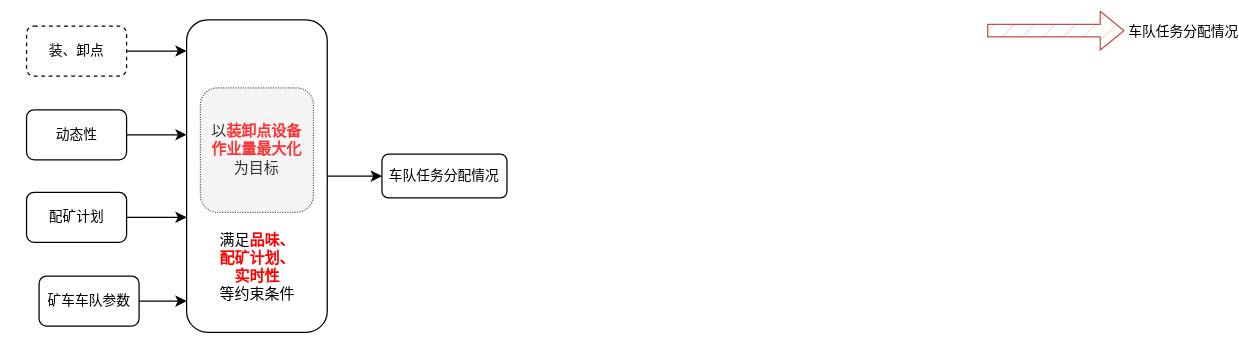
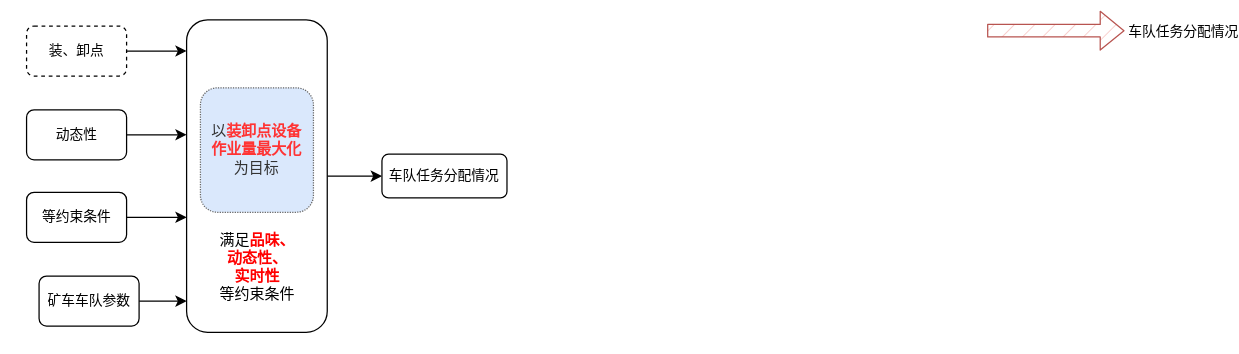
  <mxCell id="0" />
  <mxCell id="1" parent="0" />
  <mxCell id="2" style="edgeStyle=orthogonalEdgeStyle;rounded=0;orthogonalLoop=1;jettySize=auto;html=1;shadow=0;textShadow=0;" edge="1" parent="1" source="3" target="16"><mxGeometry relative="1" as="geometry" /></mxCell>
  <mxCell id="3" value="" style="rounded=1;whiteSpace=wrap;html=1;rotation=90;glass=0;shadow=0;textShadow=0;fillStyle=auto;" vertex="1" parent="1"><mxGeometry x="80" y="84" width="250" height="112.5" as="geometry" /></mxCell>
- <mxCell id="4" value="以&lt;b&gt;&lt;font color=&quot;#ff3333&quot;&gt;装卸点设备作业量最大化&lt;/font&gt;&lt;/b&gt;为目标" style="rounded=1;whiteSpace=wrap;html=1;rotation=90;dashed=1;align=center;verticalAlign=middle;horizontal=0;labelBorderColor=none;labelBackgroundColor=none;textShadow=0;spacingLeft=5;spacingRight=5;shadow=0;dashPattern=1 1;fillColor=#f5f5f5;strokeColor=#666666;fontColor=#333333;" vertex="1" parent="1"><mxGeometry x="155.23" y="74.24" width="99.53" height="90.39" as="geometry" /></mxCell>
- <mxCell id="5" value="满足&lt;b&gt;&lt;font color=&quot;#ff0000&quot;&gt;品味、&lt;/font&gt;&lt;/b&gt;&lt;div&gt;&lt;b&gt;&lt;font color=&quot;#ff0000&quot;&gt;配矿计划、&lt;/font&gt;&lt;/b&gt;&lt;/div&gt;&lt;div&gt;&lt;b&gt;&lt;font color=&quot;#ff0000&quot;&gt;实时性&lt;/font&gt;&lt;/b&gt;&lt;/div&gt;&lt;div&gt;等约束条件&lt;/div&gt;" style="text;align=center;verticalAlign=middle;resizable=0;points=[];autosize=1;html=1;shadow=0;textShadow=0;" vertex="1" parent="1"><mxGeometry x="165" y="177.75" width="80" height="70" as="geometry" /></mxCell>
+ <mxCell id="4" value="以&lt;b&gt;&lt;font color=&quot;#ff3333&quot;&gt;装卸点设备作业量最大化&lt;/font&gt;&lt;/b&gt;为目标" style="rounded=1;whiteSpace=wrap;html=1;rotation=90;dashed=1;align=center;verticalAlign=middle;horizontal=0;labelBorderColor=none;labelBackgroundColor=none;textShadow=0;spacingLeft=5;spacingRight=5;shadow=0;dashPattern=1 1;fillColor=#dae8fc;strokeColor=#666666;fontColor=#333333;" vertex="1" parent="1"><mxGeometry x="155.23" y="74.24" width="99.53" height="90.39" as="geometry" /></mxCell>
+ <mxCell id="5" value="满足&lt;b&gt;&lt;font color=&quot;#ff0000&quot;&gt;品味、&lt;/font&gt;&lt;/b&gt;&lt;div&gt;&lt;b&gt;&lt;font color=&quot;#ff0000&quot;&gt;动态性、&lt;/font&gt;&lt;/b&gt;&lt;/div&gt;&lt;div&gt;&lt;b&gt;&lt;font color=&quot;#ff0000&quot;&gt;实时性&lt;/font&gt;&lt;/b&gt;&lt;/div&gt;&lt;div&gt;等约束条件&lt;/div&gt;" style="text;align=center;verticalAlign=middle;resizable=0;points=[];autosize=1;html=1;shadow=0;textShadow=0;" vertex="1" parent="1"><mxGeometry x="165" y="177.75" width="80" height="70" as="geometry" /></mxCell>
  <mxCell id="6" style="edgeStyle=orthogonalEdgeStyle;rounded=0;orthogonalLoop=1;jettySize=auto;html=1;shadow=0;textShadow=0;" edge="1" parent="1" source="7"><mxGeometry relative="1" as="geometry"><mxPoint x="148.75" y="40.25" as="targetPoint" /></mxGeometry></mxCell>
  <mxCell id="7" value="&lt;span style=&quot;font-size: 11px; text-wrap: nowrap;&quot;&gt;装、卸点&lt;/span&gt;" style="rounded=1;whiteSpace=wrap;html=1;labelBackgroundColor=none;labelBorderColor=none;textShadow=0;shadow=0;dashed=1;" vertex="1" parent="1"><mxGeometry x="20.75" y="20.25" width="80" height="40" as="geometry" /></mxCell>
  <mxCell id="8" style="edgeStyle=orthogonalEdgeStyle;rounded=0;orthogonalLoop=1;jettySize=auto;html=1;shadow=0;textShadow=0;" edge="1" parent="1" source="9"><mxGeometry relative="1" as="geometry"><mxPoint x="148.75" y="107.25" as="targetPoint" /></mxGeometry></mxCell>
  <mxCell id="9" value="&lt;span style=&quot;font-size: 11px; text-wrap: nowrap;&quot;&gt;动态性&lt;/span&gt;" style="rounded=1;whiteSpace=wrap;html=1;labelBackgroundColor=none;labelBorderColor=none;textShadow=0;shadow=0;" vertex="1" parent="1"><mxGeometry x="20.75" y="87.25" width="80" height="40" as="geometry" /></mxCell>
  <mxCell id="10" style="edgeStyle=orthogonalEdgeStyle;rounded=0;orthogonalLoop=1;jettySize=auto;html=1;shadow=0;textShadow=0;" edge="1" parent="1" source="11"><mxGeometry relative="1" as="geometry"><mxPoint x="148.75" y="173.25" as="targetPoint" /></mxGeometry></mxCell>
- <mxCell id="11" value="&lt;span style=&quot;font-size: 11px; text-wrap: nowrap;&quot;&gt;配矿计划&lt;/span&gt;" style="rounded=1;whiteSpace=wrap;html=1;labelBackgroundColor=none;labelBorderColor=none;textShadow=0;shadow=0;" vertex="1" parent="1"><mxGeometry x="20.75" y="153.25" width="80" height="40" as="geometry" /></mxCell>
+ <mxCell id="11" value="&lt;span style=&quot;font-size: 11px; text-wrap: nowrap;&quot;&gt;等约束条件&lt;/span&gt;" style="rounded=1;whiteSpace=wrap;html=1;labelBackgroundColor=none;labelBorderColor=none;textShadow=0;shadow=0;" vertex="1" parent="1"><mxGeometry x="20.75" y="153.25" width="80" height="40" as="geometry" /></mxCell>
  <mxCell id="12" style="edgeStyle=orthogonalEdgeStyle;rounded=0;orthogonalLoop=1;jettySize=auto;html=1;shadow=0;textShadow=0;" edge="1" parent="1" source="13"><mxGeometry relative="1" as="geometry"><mxPoint x="148.75" y="240.25" as="targetPoint" /></mxGeometry></mxCell>
  <mxCell id="13" value="&lt;span style=&quot;font-size: 11px; text-wrap: nowrap;&quot;&gt;矿车车队参数&lt;/span&gt;" style="rounded=1;whiteSpace=wrap;html=1;labelBackgroundColor=none;labelBorderColor=none;textShadow=0;shadow=0;" vertex="1" parent="1"><mxGeometry x="30.75" y="220.25" width="80" height="40" as="geometry" /></mxCell>
  <mxCell id="14" value="" style="shape=flexArrow;endArrow=classic;html=1;rounded=1;fillColor=#f8cecc;strokeColor=#b85450;fillStyle=hatch;shadow=0;flowAnimation=0;" edge="1" parent="1"><mxGeometry width="50" height="50" relative="1" as="geometry"><mxPoint x="789" y="24" as="sourcePoint" /><mxPoint x="899" y="24" as="targetPoint" /></mxGeometry></mxCell>
  <mxCell id="15" value="车队任务分配情况" style="edgeLabel;html=1;align=center;verticalAlign=middle;resizable=0;points=[];" vertex="1" connectable="0" parent="14"><mxGeometry x="0.136" y="4" relative="1" as="geometry"><mxPoint x="94" y="4" as="offset" /></mxGeometry></mxCell>
  <mxCell id="16" value="&lt;span style=&quot;font-size: 11px; text-wrap: nowrap;&quot;&gt;车队任务分配情况&lt;/span&gt;" style="rounded=1;whiteSpace=wrap;html=1;labelBackgroundColor=none;labelBorderColor=none;textShadow=0;shadow=0;" vertex="1" parent="1"><mxGeometry x="305" y="122.75" width="100" height="35" as="geometry" /></mxCell>
